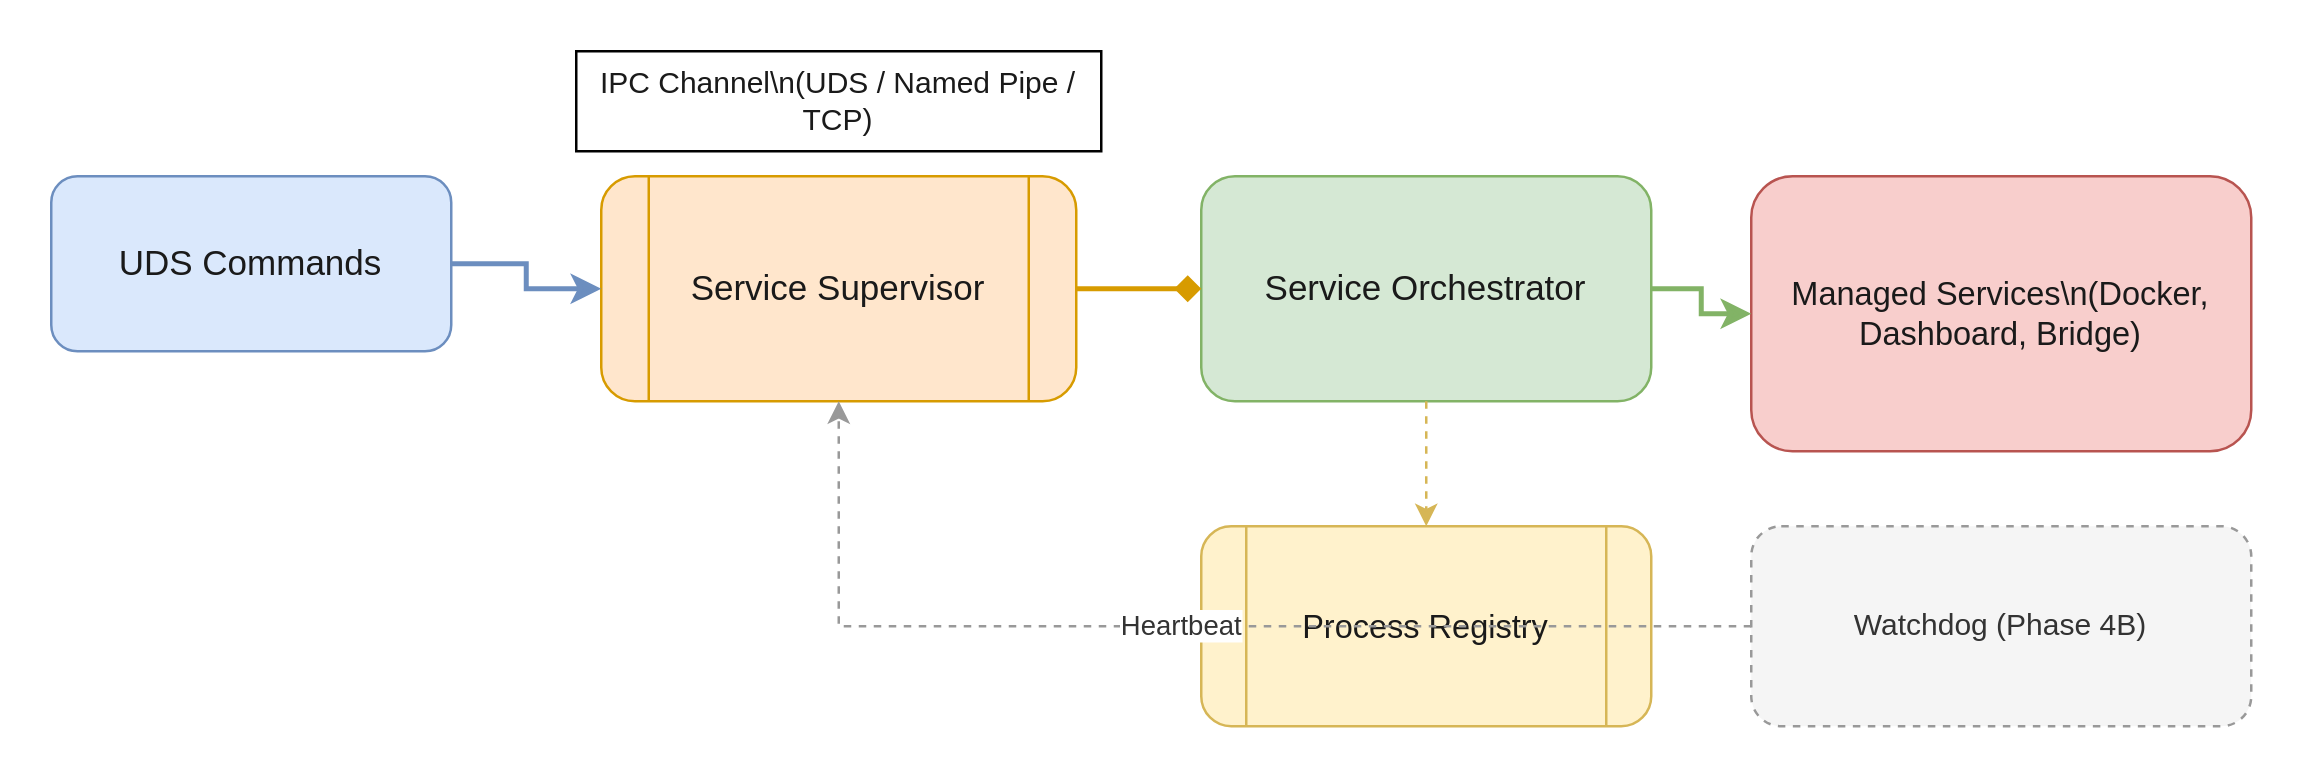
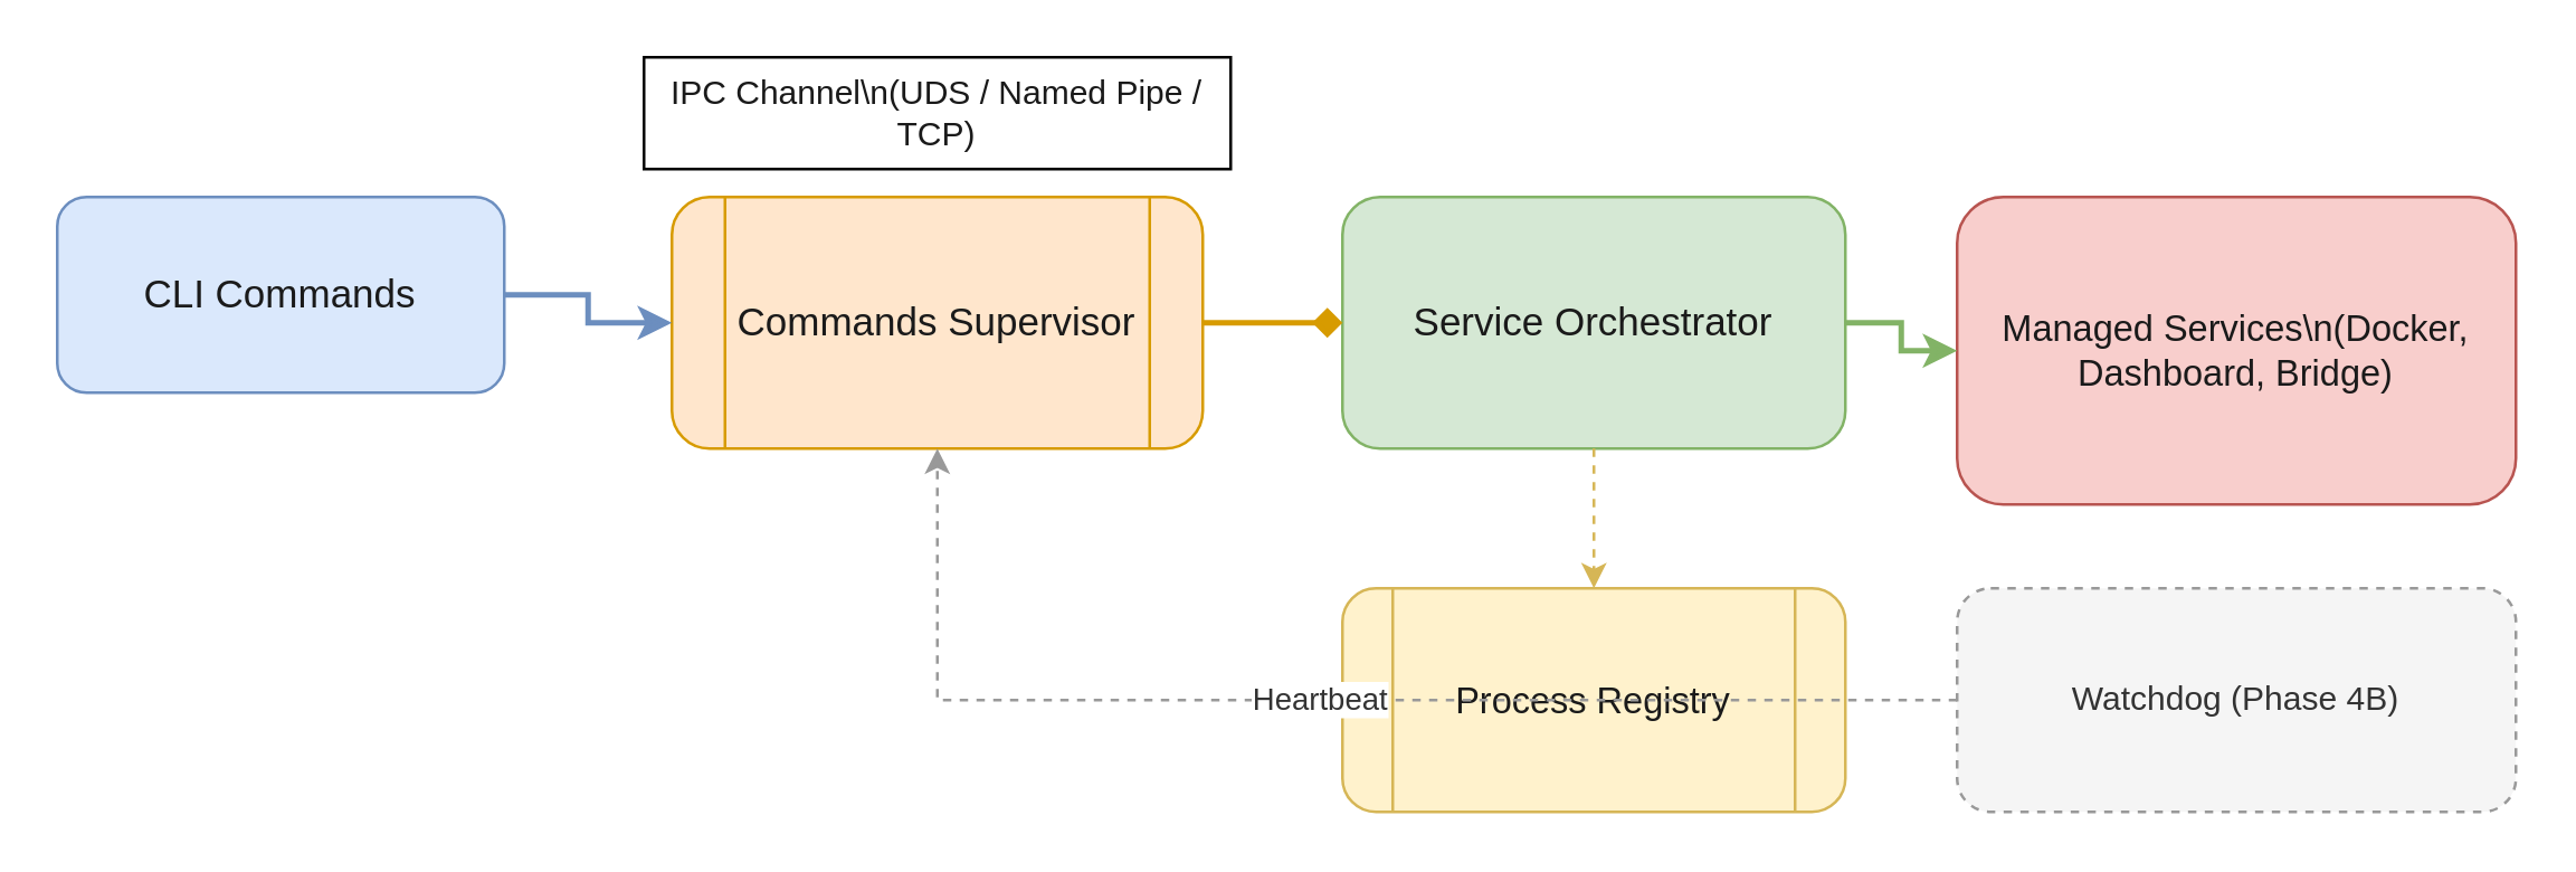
  <mxCell id="0" />
  <mxCell id="1" parent="0" />
- <mxCell id="2" value="UDS Commands" style="rounded=1;whiteSpace=wrap;html=1;fillColor=#dae8fc;strokeColor=#6c8ebf;fontSize=14;fontColor=#1a1a1a;" vertex="1" parent="1"><mxGeometry x="20" y="70" width="160" height="70" as="geometry" /></mxCell>
- <mxCell id="3" value="Service Supervisor" style="shape=process;rounded=1;whiteSpace=wrap;html=1;fillColor=#ffe6cc;strokeColor=#d79b00;fontSize=14;fontColor=#1a1a1a;" vertex="1" parent="1"><mxGeometry x="240" y="70" width="190" height="90" as="geometry" /></mxCell>
+ <mxCell id="2" value="CLI Commands" style="rounded=1;whiteSpace=wrap;html=1;fillColor=#dae8fc;strokeColor=#6c8ebf;fontSize=14;fontColor=#1a1a1a;" vertex="1" parent="1"><mxGeometry x="20" y="70" width="160" height="70" as="geometry" /></mxCell>
+ <mxCell id="3" value="Commands Supervisor" style="shape=process;rounded=1;whiteSpace=wrap;html=1;fillColor=#ffe6cc;strokeColor=#d79b00;fontSize=14;fontColor=#1a1a1a;" vertex="1" parent="1"><mxGeometry x="240" y="70" width="190" height="90" as="geometry" /></mxCell>
  <mxCell id="4" value="Service Orchestrator" style="rounded=1;whiteSpace=wrap;html=1;fillColor=#d5e8d4;strokeColor=#82b366;fontSize=14;fontColor=#1a1a1a;" vertex="1" parent="1"><mxGeometry x="480" y="70" width="180" height="90" as="geometry" /></mxCell>
  <mxCell id="5" value="Managed Services\n(Docker, Dashboard, Bridge)" style="whiteSpace=wrap;html=1;rounded=1;fillColor=#f8cecc;strokeColor=#b85450;fontSize=13;fontColor=#1a1a1a;" vertex="1" parent="1"><mxGeometry x="700" y="70" width="200" height="110" as="geometry" /></mxCell>
  <mxCell id="6" value="IPC Channel\n(UDS / Named Pipe / TCP)" style="whiteSpace=wrap;html=1;fontSize=12;fontColor=#1a1a1a;" vertex="1" parent="1"><mxGeometry x="230" y="20" width="210" height="40" as="geometry" /></mxCell>
  <mxCell id="7" value="Process Registry" style="shape=process;rounded=1;whiteSpace=wrap;html=1;fillColor=#fff2cc;strokeColor=#d6b656;fontSize=13;fontColor=#1a1a1a;" vertex="1" parent="1"><mxGeometry x="480" y="210" width="180" height="80" as="geometry" /></mxCell>
  <mxCell id="8" value="Watchdog (Phase 4B)" style="dashed=1;rounded=1;whiteSpace=wrap;html=1;strokeColor=#999999;fillColor=#f5f5f5;fontSize=12;fontColor=#333333;" vertex="1" parent="1"><mxGeometry x="700" y="210" width="200" height="80" as="geometry" /></mxCell>
  <mxCell id="9" value="" style="edgeStyle=orthogonalEdgeStyle;rounded=0;orthogonalLoop=1;jettySize=auto;html=1;strokeColor=#6c8ebf;strokeWidth=2;" edge="1" source="2" target="3" parent="1"><mxGeometry relative="1" as="geometry" /></mxCell>
  <mxCell id="10" value="" style="edgeStyle=orthogonalEdgeStyle;rounded=0;orthogonalLoop=1;jettySize=auto;html=1;strokeColor=#d79b00;strokeWidth=2;endArrow=diamond;" edge="1" source="3" target="4" parent="1"><mxGeometry relative="1" as="geometry" /></mxCell>
  <mxCell id="11" value="" style="edgeStyle=orthogonalEdgeStyle;rounded=0;orthogonalLoop=1;jettySize=auto;html=1;strokeColor=#82b366;strokeWidth=2;" edge="1" source="4" target="5" parent="1"><mxGeometry relative="1" as="geometry" /></mxCell>
  <mxCell id="12" value="" style="edgeStyle=orthogonalEdgeStyle;rounded=0;orthogonalLoop=1;jettySize=auto;html=1;strokeColor=#d6b656;dashed=1;" edge="1" source="4" target="7" parent="1"><mxGeometry relative="1" as="geometry" /></mxCell>
  <mxCell id="13" value="Heartbeat" style="edgeStyle=orthogonalEdgeStyle;rounded=0;orthogonalLoop=1;jettySize=auto;html=1;strokeColor=#999999;dashed=1;fontSize=11;fontColor=#333333;" edge="1" source="8" target="3" parent="1"><mxGeometry relative="1" as="geometry" /></mxCell>
